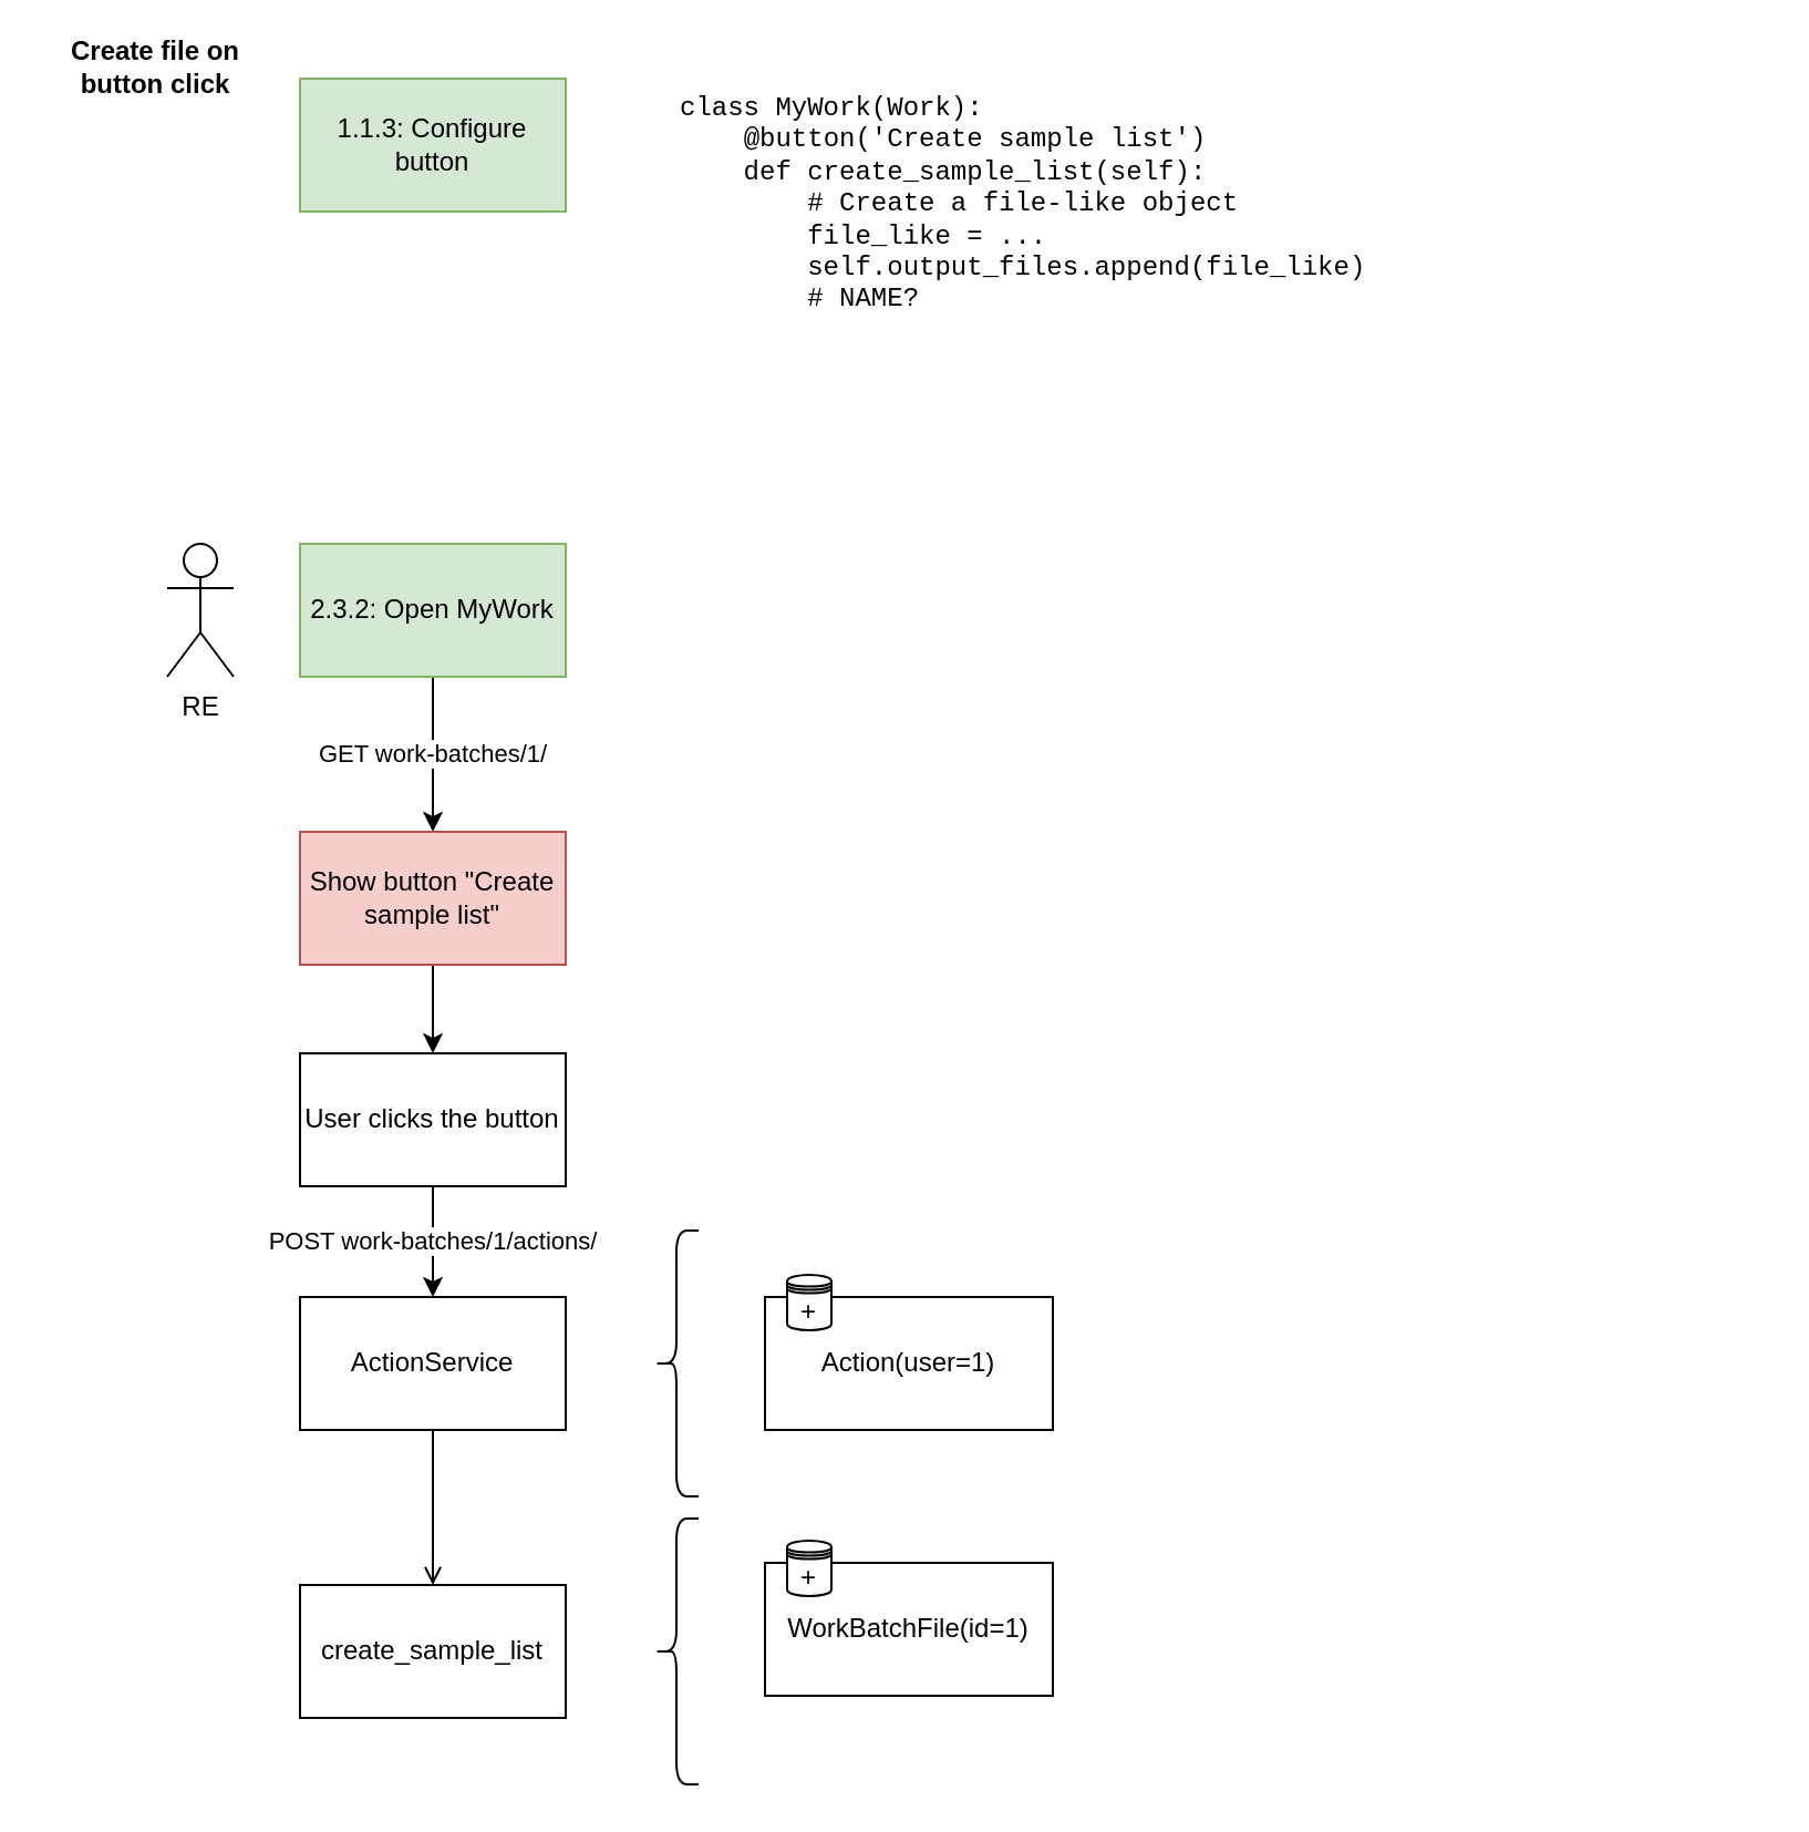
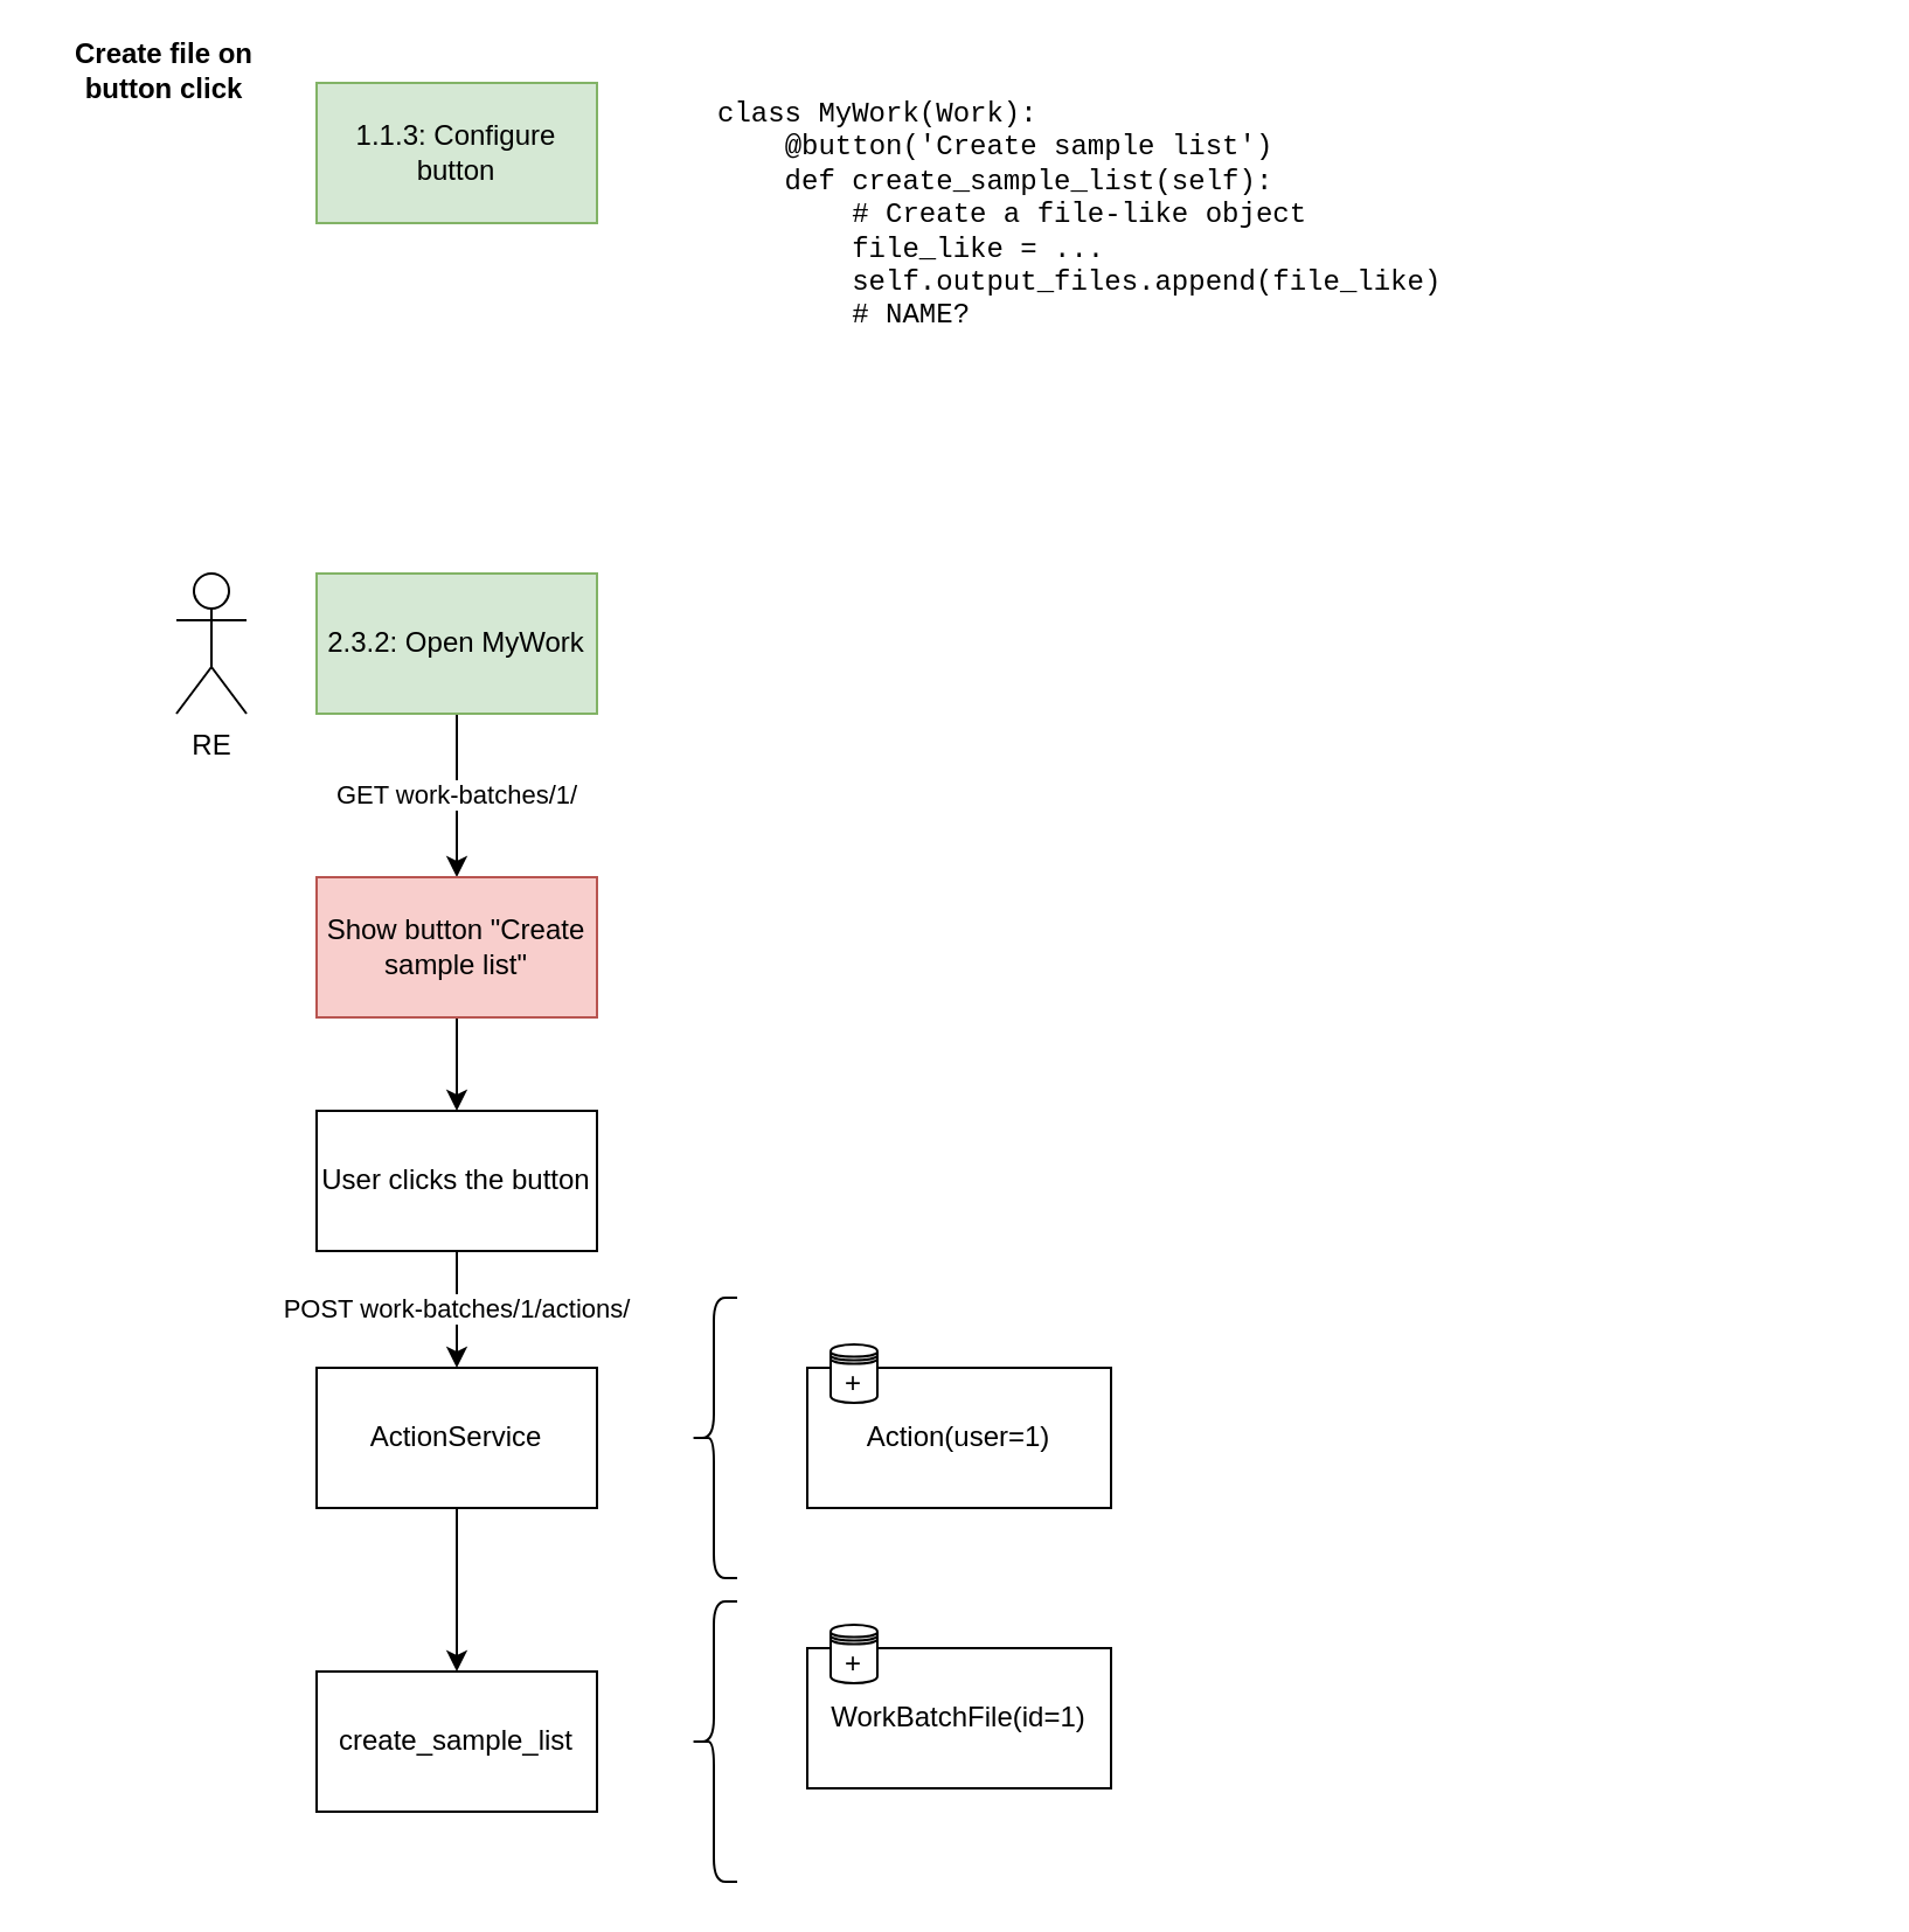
  <mxCell id="0" />
  <mxCell id="1" parent="0" />
  <mxCell id="2" value="GET work-batches/1/" style="edgeStyle=orthogonalEdgeStyle;rounded=0;orthogonalLoop=1;jettySize=auto;html=1;" parent="1" source="3" target="5" edge="1"><mxGeometry relative="1" as="geometry" /></mxCell>
  <mxCell id="3" value="2.3.2: Open MyWork" style="rounded=0;whiteSpace=wrap;html=1;fillColor=#d5e8d4;strokeColor=#82b366;" parent="1" vertex="1"><mxGeometry x="135" y="245" width="120" height="60" as="geometry" /></mxCell>
  <mxCell id="4" value="" style="edgeStyle=orthogonalEdgeStyle;rounded=0;orthogonalLoop=1;jettySize=auto;html=1;" parent="1" source="5" target="11" edge="1"><mxGeometry relative="1" as="geometry" /></mxCell>
  <mxCell id="5" value="Show button &quot;Create sample list&quot;" style="rounded=0;whiteSpace=wrap;html=1;fillColor=#f8cecc;strokeColor=#b85450;" parent="1" vertex="1"><mxGeometry x="135" y="375" width="120" height="60" as="geometry" /></mxCell>
  <mxCell id="6" value="RE" style="shape=umlActor;verticalLabelPosition=bottom;verticalAlign=top;html=1;outlineConnect=0;" parent="1" vertex="1"><mxGeometry x="75" y="245" width="30" height="60" as="geometry" /></mxCell>
  <mxCell id="7" value="Create file on button click" style="text;html=1;strokeColor=none;fillColor=none;align=center;verticalAlign=middle;whiteSpace=wrap;rounded=0;fontStyle=1" parent="1" vertex="1"><mxGeometry x="20" y="20" width="100" height="20" as="geometry" /></mxCell>
  <mxCell id="8" value="&lt;div&gt;class MyWork(Work):&lt;/div&gt;&lt;div&gt;&amp;nbsp; &amp;nbsp;&amp;nbsp;&lt;span&gt;@button('Create sample list')&lt;/span&gt;&lt;/div&gt;&lt;div&gt;&amp;nbsp; &amp;nbsp; def create_sample_list(self):&lt;/div&gt;&lt;div&gt;&amp;nbsp; &amp;nbsp; &amp;nbsp; &amp;nbsp; # Create a file-like object&lt;/div&gt;&lt;div&gt;&amp;nbsp; &amp;nbsp; &amp;nbsp; &amp;nbsp; file_like = ...&lt;/div&gt;&lt;div&gt;&amp;nbsp; &amp;nbsp; &amp;nbsp; &amp;nbsp; self.output_files.append(file_like)&lt;/div&gt;&lt;div&gt;&amp;nbsp; &amp;nbsp; &amp;nbsp; &amp;nbsp; # NAME?&lt;/div&gt;" style="rounded=1;whiteSpace=wrap;html=1;align=left;strokeColor=none;verticalAlign=top;fontFamily=Courier New;" parent="1" vertex="1"><mxGeometry x="305" y="35" width="490" height="130" as="geometry" /></mxCell>
  <mxCell id="9" value="1.1.3: Configure button" style="rounded=0;whiteSpace=wrap;html=1;fillColor=#d5e8d4;strokeColor=#82b366;" parent="1" vertex="1"><mxGeometry x="135" y="35" width="120" height="60" as="geometry" /></mxCell>
  <mxCell id="10" value="POST work-batches/1/actions/" style="edgeStyle=orthogonalEdgeStyle;rounded=0;orthogonalLoop=1;jettySize=auto;html=1;" parent="1" source="11" target="13" edge="1"><mxGeometry relative="1" as="geometry" /></mxCell>
  <mxCell id="11" value="User clicks the button" style="whiteSpace=wrap;html=1;rounded=0;" parent="1" vertex="1"><mxGeometry x="135" y="475" width="120" height="60" as="geometry" /></mxCell>
- <mxCell id="12" value="" style="edgeStyle=orthogonalEdgeStyle;rounded=0;orthogonalLoop=1;jettySize=auto;html=1;endArrow=open;" parent="1" source="13" target="17" edge="1"><mxGeometry relative="1" as="geometry" /></mxCell>
+ <mxCell id="12" value="" style="edgeStyle=orthogonalEdgeStyle;rounded=0;orthogonalLoop=1;jettySize=auto;html=1;" parent="1" source="13" target="17" edge="1"><mxGeometry relative="1" as="geometry" /></mxCell>
  <mxCell id="13" value="ActionService" style="whiteSpace=wrap;html=1;rounded=0;" parent="1" vertex="1"><mxGeometry x="135" y="585" width="120" height="60" as="geometry" /></mxCell>
  <mxCell id="14" value="Action(user=1)" style="rounded=0;whiteSpace=wrap;html=1;fontSize=12;" parent="1" vertex="1"><mxGeometry x="345" y="585" width="130" height="60" as="geometry" /></mxCell>
  <mxCell id="15" value="+" style="shape=datastore;whiteSpace=wrap;html=1;fontSize=12;" parent="1" vertex="1"><mxGeometry x="355" y="575" width="20" height="25" as="geometry" /></mxCell>
  <mxCell id="16" value="" style="shape=curlyBracket;whiteSpace=wrap;html=1;rounded=1;" parent="1" vertex="1"><mxGeometry x="295" y="555" width="20" height="120" as="geometry" /></mxCell>
  <mxCell id="17" value="create_sample_list" style="whiteSpace=wrap;html=1;rounded=0;" parent="1" vertex="1"><mxGeometry x="135" y="715" width="120" height="60" as="geometry" /></mxCell>
  <mxCell id="18" value="" style="shape=curlyBracket;whiteSpace=wrap;html=1;rounded=1;" parent="1" vertex="1"><mxGeometry x="295" y="685" width="20" height="120" as="geometry" /></mxCell>
  <mxCell id="19" value="WorkBatchFile(id=1)" style="rounded=0;whiteSpace=wrap;html=1;fontSize=12;" parent="1" vertex="1"><mxGeometry x="345" y="705" width="130" height="60" as="geometry" /></mxCell>
  <mxCell id="20" value="+" style="shape=datastore;whiteSpace=wrap;html=1;fontSize=12;" parent="1" vertex="1"><mxGeometry x="355" y="695" width="20" height="25" as="geometry" /></mxCell>
